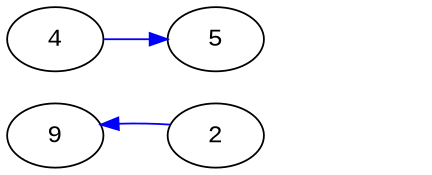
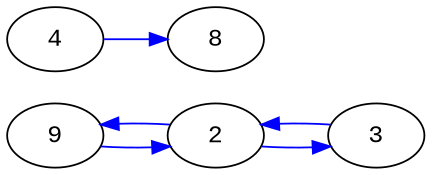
  digraph {
    fontname="Liberation Mono"
    rankdir=LR
    node [fontname="Liberation Mono"]
    edge [color=blue fontname="Liberation Mono"]
    n1 [label=9]
    2
+   3
    4
-   5
+   5 [label=8]
+   n1 -> 2
    2 -> n1
+   2 -> 3
+   3 -> 2
    4 -> 5
  }
